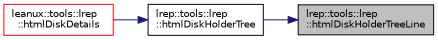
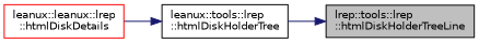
  digraph {
    rankdir=RL
    node [color=black fontname=Helvetica fontsize=10 shape=record]
    edge [color=midnightblue dir=back fontname=Helvetica fontsize=10 labelfontname=Helvetica labelfontsize=10 style=solid]
    n1 [fillcolor=grey75 fontcolor=black height=0.2 label="lrep::tools::lrep\l::htmlDiskHolderTreeLine" style=filled width=0.4]
-   n2 [height=0.2 label="lrep::tools::lrep\l::htmlDiskHolderTree" width=0.4]
-   n3 [color=red height=0.2 label="leanux::tools::lrep\l::htmlDiskDetails" width=0.4]
+   n2 [height=0.2 label="leanux::tools::lrep\l::htmlDiskHolderTree" width=0.4]
+   n3 [color=red height=0.2 label="leanux::leanux::lrep\l::htmlDiskDetails" width=0.4]
    n1 -> n2
    n2 -> n3
  }
